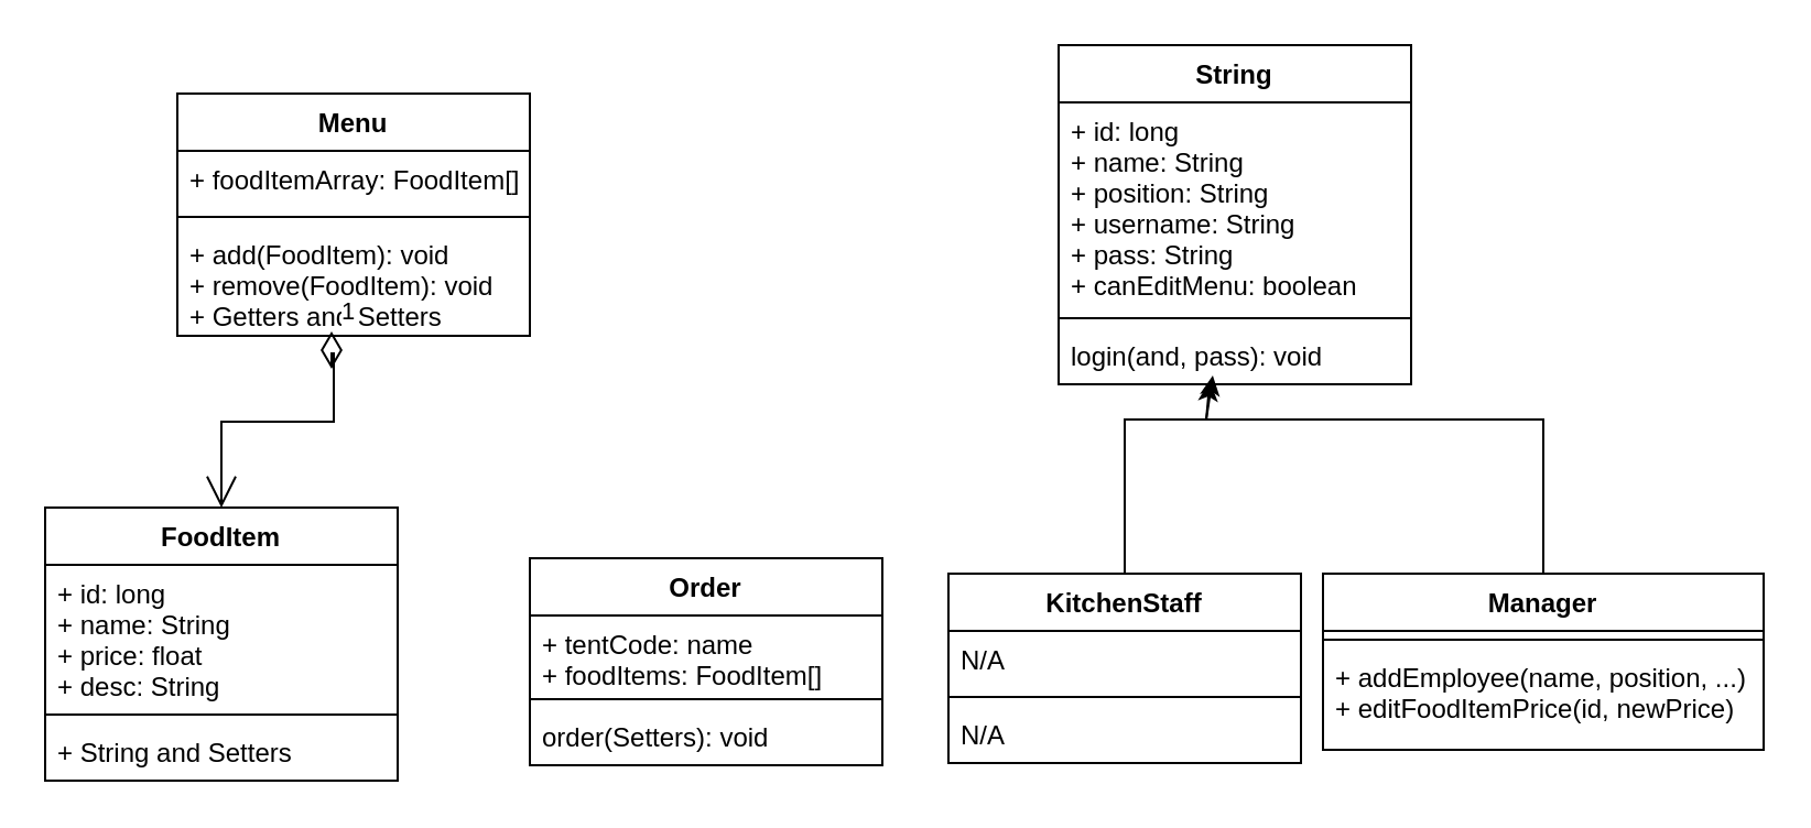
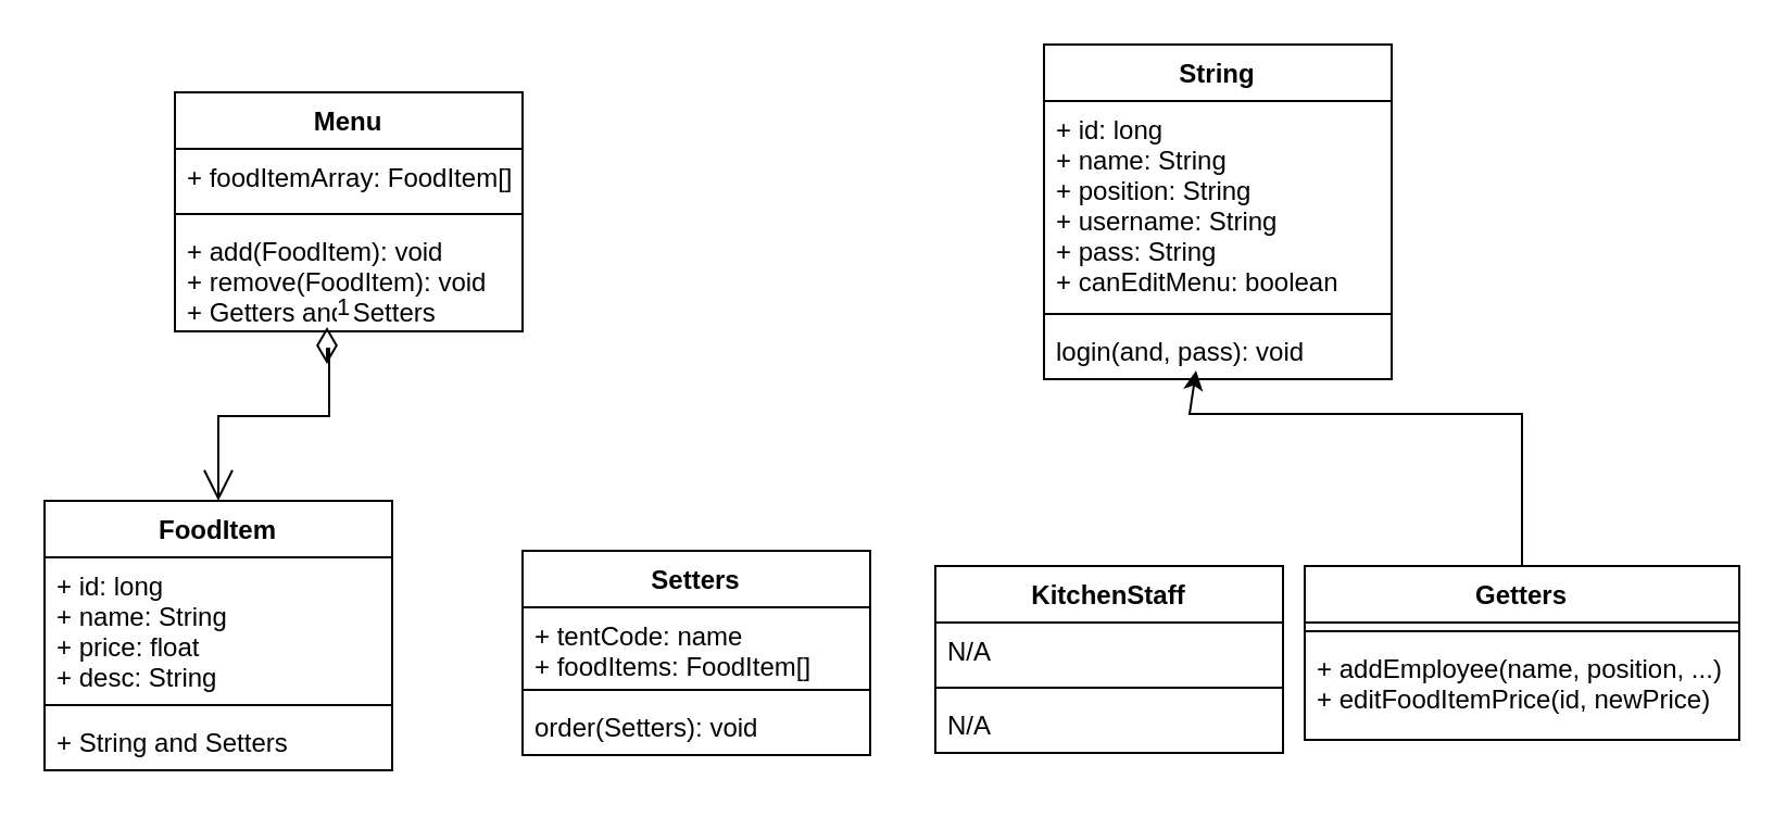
  <mxCell id="0" />
  <mxCell id="1" parent="0" />
  <mxCell id="2" value="Menu" style="swimlane;fontStyle=1;align=center;verticalAlign=top;childLayout=stackLayout;horizontal=1;startSize=26;horizontalStack=0;resizeParent=1;resizeParentMax=0;resizeLast=0;collapsible=1;marginBottom=0;" parent="1" vertex="1"><mxGeometry x="80" y="42" width="160" height="110" as="geometry" /></mxCell>
  <mxCell id="3" value="+ foodItemArray: FoodItem[]" style="text;strokeColor=none;fillColor=none;align=left;verticalAlign=top;spacingLeft=4;spacingRight=4;overflow=hidden;rotatable=0;points=[[0,0.5],[1,0.5]];portConstraint=eastwest;" parent="2" vertex="1"><mxGeometry y="26" width="160" height="26" as="geometry" /></mxCell>
  <mxCell id="4" value="" style="line;strokeWidth=1;fillColor=none;align=left;verticalAlign=middle;spacingTop=-1;spacingLeft=3;spacingRight=3;rotatable=0;labelPosition=right;points=[];portConstraint=eastwest;strokeColor=inherit;" parent="2" vertex="1"><mxGeometry y="52" width="160" height="8" as="geometry" /></mxCell>
  <mxCell id="5" value="+ add(FoodItem): void&#10;+ remove(FoodItem): void&#10;+ Getters and Setters" style="text;strokeColor=none;fillColor=none;align=left;verticalAlign=top;spacingLeft=4;spacingRight=4;overflow=hidden;rotatable=0;points=[[0,0.5],[1,0.5]];portConstraint=eastwest;" parent="2" vertex="1"><mxGeometry y="60" width="160" height="50" as="geometry" /></mxCell>
  <mxCell id="6" value="String" style="swimlane;fontStyle=1;align=center;verticalAlign=top;childLayout=stackLayout;horizontal=1;startSize=26;horizontalStack=0;resizeParent=1;resizeParentMax=0;resizeLast=0;collapsible=1;marginBottom=0;" parent="1" vertex="1"><mxGeometry x="480" y="20" width="160" height="154" as="geometry" /></mxCell>
  <mxCell id="7" value="+ id: long&#10;+ name: String&#10;+ position: String&#10;+ username: String&#10;+ pass: String&#10;+ canEditMenu: boolean" style="text;strokeColor=none;fillColor=none;align=left;verticalAlign=top;spacingLeft=4;spacingRight=4;overflow=hidden;rotatable=0;points=[[0,0.5],[1,0.5]];portConstraint=eastwest;" parent="6" vertex="1"><mxGeometry y="26" width="160" height="94" as="geometry" /></mxCell>
  <mxCell id="8" value="" style="line;strokeWidth=1;fillColor=none;align=left;verticalAlign=middle;spacingTop=-1;spacingLeft=3;spacingRight=3;rotatable=0;labelPosition=right;points=[];portConstraint=eastwest;strokeColor=inherit;" parent="6" vertex="1"><mxGeometry y="120" width="160" height="8" as="geometry" /></mxCell>
  <mxCell id="9" value="login(and, pass): void" style="text;strokeColor=none;fillColor=none;align=left;verticalAlign=top;spacingLeft=4;spacingRight=4;overflow=hidden;rotatable=0;points=[[0,0.5],[1,0.5]];portConstraint=eastwest;" parent="6" vertex="1"><mxGeometry y="128" width="160" height="26" as="geometry" /></mxCell>
- <mxCell id="10" value="Manager" style="swimlane;fontStyle=1;align=center;verticalAlign=top;childLayout=stackLayout;horizontal=1;startSize=26;horizontalStack=0;resizeParent=1;resizeParentMax=0;resizeLast=0;collapsible=1;marginBottom=0;" parent="1" vertex="1"><mxGeometry x="600" y="260" width="200" height="80" as="geometry" /></mxCell>
+ <mxCell id="10" value="Getters" style="swimlane;fontStyle=1;align=center;verticalAlign=top;childLayout=stackLayout;horizontal=1;startSize=26;horizontalStack=0;resizeParent=1;resizeParentMax=0;resizeLast=0;collapsible=1;marginBottom=0;" parent="1" vertex="1"><mxGeometry x="600" y="260" width="200" height="80" as="geometry" /></mxCell>
  <mxCell id="11" value="" style="line;strokeWidth=1;fillColor=none;align=left;verticalAlign=middle;spacingTop=-1;spacingLeft=3;spacingRight=3;rotatable=0;labelPosition=right;points=[];portConstraint=eastwest;strokeColor=inherit;" parent="10" vertex="1"><mxGeometry y="26" width="200" height="8" as="geometry" /></mxCell>
  <mxCell id="12" value="+ addEmployee(name, position, ...)&#10;+ editFoodItemPrice(id, newPrice)" style="text;strokeColor=none;fillColor=none;align=left;verticalAlign=top;spacingLeft=4;spacingRight=4;overflow=hidden;rotatable=0;points=[[0,0.5],[1,0.5]];portConstraint=eastwest;" parent="10" vertex="1"><mxGeometry y="34" width="200" height="46" as="geometry" /></mxCell>
  <mxCell id="13" value="FoodItem" style="swimlane;fontStyle=1;align=center;verticalAlign=top;childLayout=stackLayout;horizontal=1;startSize=26;horizontalStack=0;resizeParent=1;resizeParentMax=0;resizeLast=0;collapsible=1;marginBottom=0;" parent="1" vertex="1"><mxGeometry x="20" y="230" width="160" height="124" as="geometry" /></mxCell>
  <mxCell id="14" value="+ id: long&#10;+ name: String&#10;+ price: float&#10;+ desc: String" style="text;strokeColor=none;fillColor=none;align=left;verticalAlign=top;spacingLeft=4;spacingRight=4;overflow=hidden;rotatable=0;points=[[0,0.5],[1,0.5]];portConstraint=eastwest;" parent="13" vertex="1"><mxGeometry y="26" width="160" height="64" as="geometry" /></mxCell>
  <mxCell id="15" value="" style="line;strokeWidth=1;fillColor=none;align=left;verticalAlign=middle;spacingTop=-1;spacingLeft=3;spacingRight=3;rotatable=0;labelPosition=right;points=[];portConstraint=eastwest;strokeColor=inherit;" parent="13" vertex="1"><mxGeometry y="90" width="160" height="8" as="geometry" /></mxCell>
  <mxCell id="16" value="+ String and Setters" style="text;strokeColor=none;fillColor=none;align=left;verticalAlign=top;spacingLeft=4;spacingRight=4;overflow=hidden;rotatable=0;points=[[0,0.5],[1,0.5]];portConstraint=eastwest;" parent="13" vertex="1"><mxGeometry y="98" width="160" height="26" as="geometry" /></mxCell>
- <mxCell id="17" value="Order" style="swimlane;fontStyle=1;align=center;verticalAlign=top;childLayout=stackLayout;horizontal=1;startSize=26;horizontalStack=0;resizeParent=1;resizeParentMax=0;resizeLast=0;collapsible=1;marginBottom=0;" parent="1" vertex="1"><mxGeometry x="240" y="253" width="160" height="94" as="geometry" /></mxCell>
+ <mxCell id="17" value="Setters" style="swimlane;fontStyle=1;align=center;verticalAlign=top;childLayout=stackLayout;horizontal=1;startSize=26;horizontalStack=0;resizeParent=1;resizeParentMax=0;resizeLast=0;collapsible=1;marginBottom=0;" parent="1" vertex="1"><mxGeometry x="240" y="253" width="160" height="94" as="geometry" /></mxCell>
  <mxCell id="18" value="+ tentCode: name&#10;+ foodItems: FoodItem[]" style="text;strokeColor=none;fillColor=none;align=left;verticalAlign=top;spacingLeft=4;spacingRight=4;overflow=hidden;rotatable=0;points=[[0,0.5],[1,0.5]];portConstraint=eastwest;" parent="17" vertex="1"><mxGeometry y="26" width="160" height="34" as="geometry" /></mxCell>
  <mxCell id="19" value="" style="line;strokeWidth=1;fillColor=none;align=left;verticalAlign=middle;spacingTop=-1;spacingLeft=3;spacingRight=3;rotatable=0;labelPosition=right;points=[];portConstraint=eastwest;strokeColor=inherit;" parent="17" vertex="1"><mxGeometry y="60" width="160" height="8" as="geometry" /></mxCell>
  <mxCell id="20" value="order(Setters): void" style="text;strokeColor=none;fillColor=none;align=left;verticalAlign=top;spacingLeft=4;spacingRight=4;overflow=hidden;rotatable=0;points=[[0,0.5],[1,0.5]];portConstraint=eastwest;" parent="17" vertex="1"><mxGeometry y="68" width="160" height="26" as="geometry" /></mxCell>
  <mxCell id="21" value="" style="endArrow=classic;html=1;rounded=0;exitX=0.5;exitY=0;exitDx=0;exitDy=0;" edge="1" parent="1" source="10"><mxGeometry width="50" height="50" relative="1" as="geometry"><mxPoint x="390" y="220" as="sourcePoint" /><mxPoint x="550" y="170" as="targetPoint" /><Array as="points"><mxPoint x="700" y="190" /><mxPoint x="547" y="190" /></Array></mxGeometry></mxCell>
  <mxCell id="22" value="1" style="endArrow=open;html=1;endSize=12;startArrow=diamondThin;startSize=14;startFill=0;edgeStyle=orthogonalEdgeStyle;align=left;verticalAlign=bottom;rounded=0;entryX=0.5;entryY=0;entryDx=0;entryDy=0;" edge="1" parent="1" target="13"><mxGeometry x="-1" y="3" relative="1" as="geometry"><mxPoint x="150" y="150" as="sourcePoint" /><mxPoint x="490" y="200" as="targetPoint" /><Array as="points"><mxPoint x="150" y="160" /><mxPoint x="151" y="160" /><mxPoint x="151" y="191" /><mxPoint x="100" y="191" /></Array></mxGeometry></mxCell>
  <mxCell id="23" value="KitchenStaff" style="swimlane;fontStyle=1;align=center;verticalAlign=top;childLayout=stackLayout;horizontal=1;startSize=26;horizontalStack=0;resizeParent=1;resizeParentMax=0;resizeLast=0;collapsible=1;marginBottom=0;" vertex="1" parent="1"><mxGeometry x="430" y="260" width="160" height="86" as="geometry" /></mxCell>
  <mxCell id="24" value="N/A" style="text;strokeColor=none;fillColor=none;align=left;verticalAlign=top;spacingLeft=4;spacingRight=4;overflow=hidden;rotatable=0;points=[[0,0.5],[1,0.5]];portConstraint=eastwest;" vertex="1" parent="23"><mxGeometry y="26" width="160" height="26" as="geometry" /></mxCell>
  <mxCell id="25" value="" style="line;strokeWidth=1;fillColor=none;align=left;verticalAlign=middle;spacingTop=-1;spacingLeft=3;spacingRight=3;rotatable=0;labelPosition=right;points=[];portConstraint=eastwest;strokeColor=inherit;" vertex="1" parent="23"><mxGeometry y="52" width="160" height="8" as="geometry" /></mxCell>
  <mxCell id="26" value="N/A" style="text;strokeColor=none;fillColor=none;align=left;verticalAlign=top;spacingLeft=4;spacingRight=4;overflow=hidden;rotatable=0;points=[[0,0.5],[1,0.5]];portConstraint=eastwest;" vertex="1" parent="23"><mxGeometry y="60" width="160" height="26" as="geometry" /></mxCell>
- <mxCell id="27" value="" style="endArrow=classic;html=1;rounded=0;exitX=0.5;exitY=0;exitDx=0;exitDy=0;entryX=0.429;entryY=0.945;entryDx=0;entryDy=0;entryPerimeter=0;" edge="1" parent="1" source="23" target="9"><mxGeometry width="50" height="50" relative="1" as="geometry"><mxPoint x="840" y="220" as="sourcePoint" /><mxPoint x="686.72" y="137.328" as="targetPoint" /><Array as="points"><mxPoint x="510" y="230" /><mxPoint x="510" y="190" /><mxPoint x="547" y="190" /></Array></mxGeometry></mxCell>
